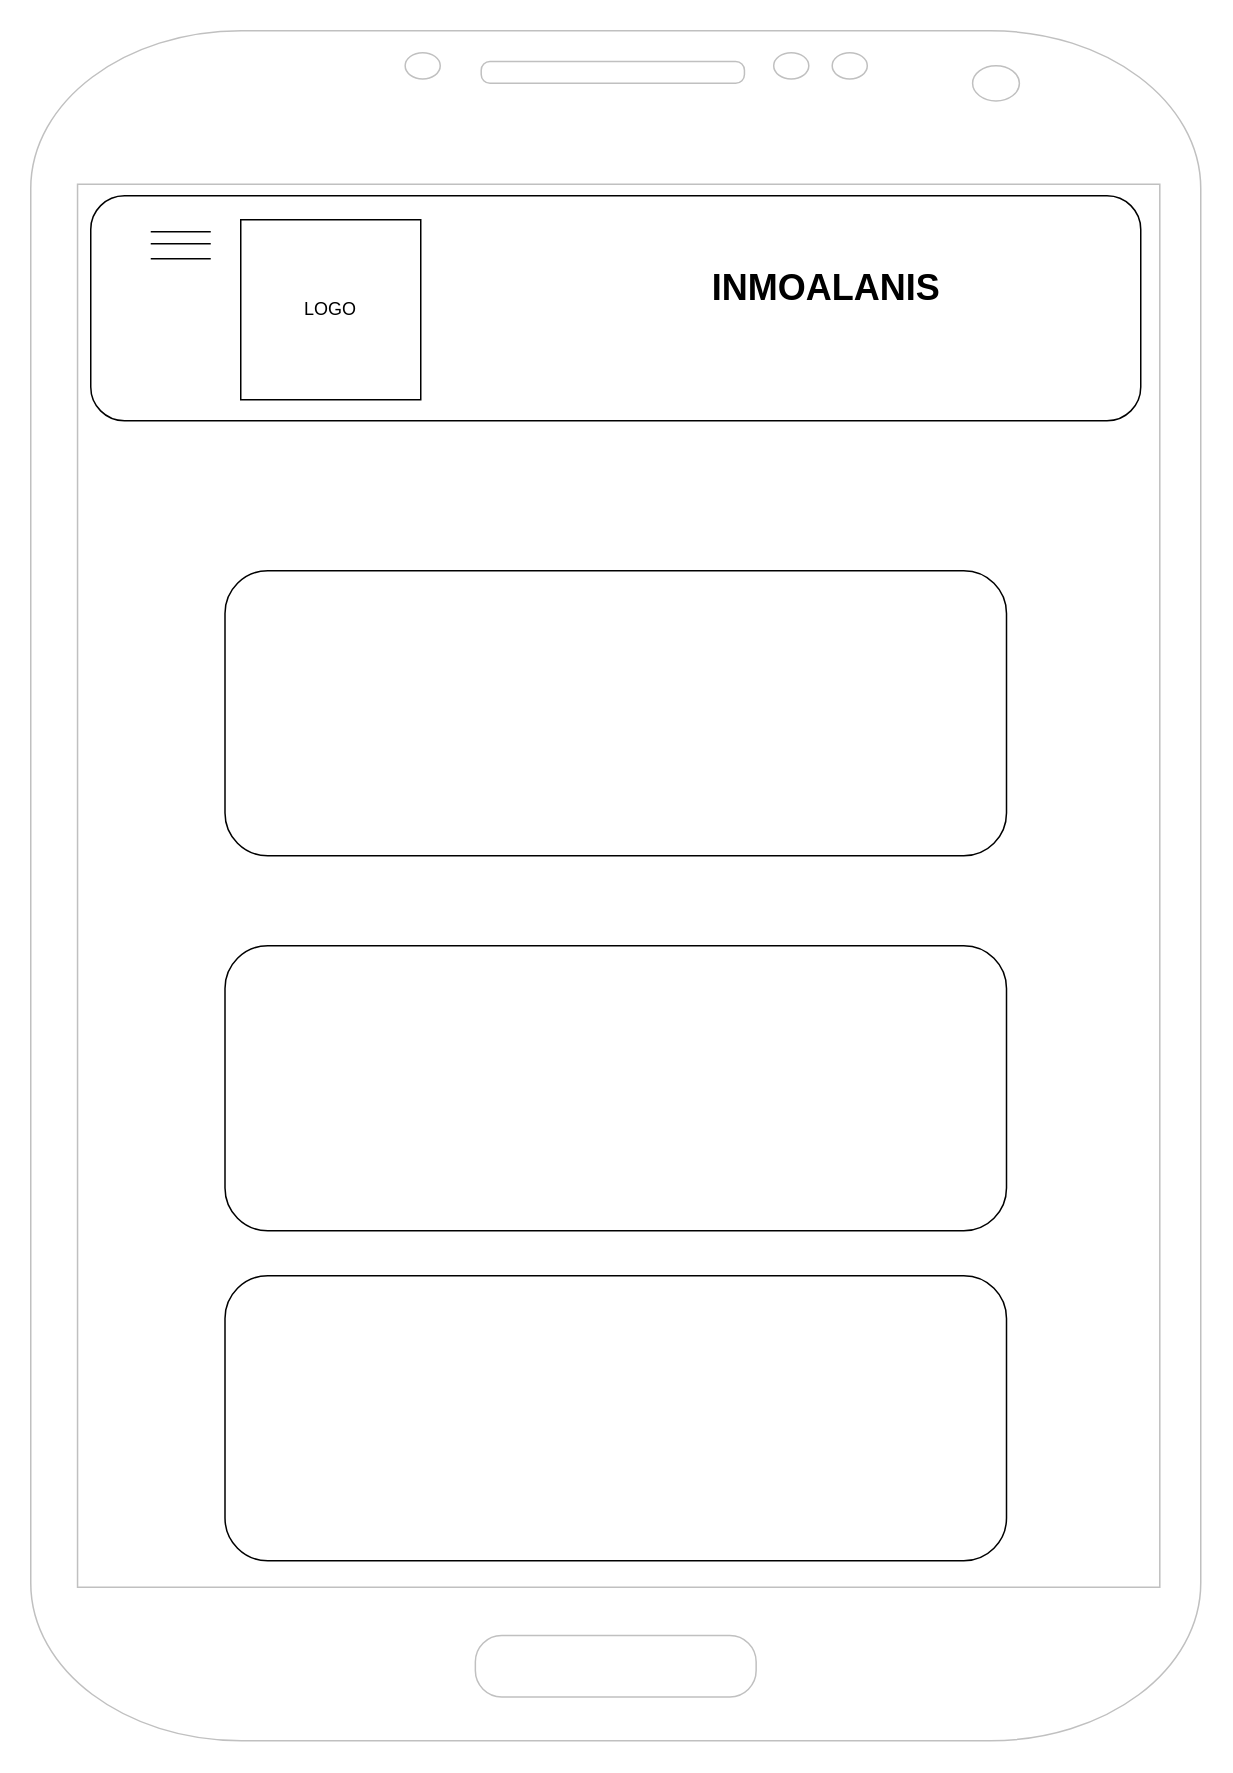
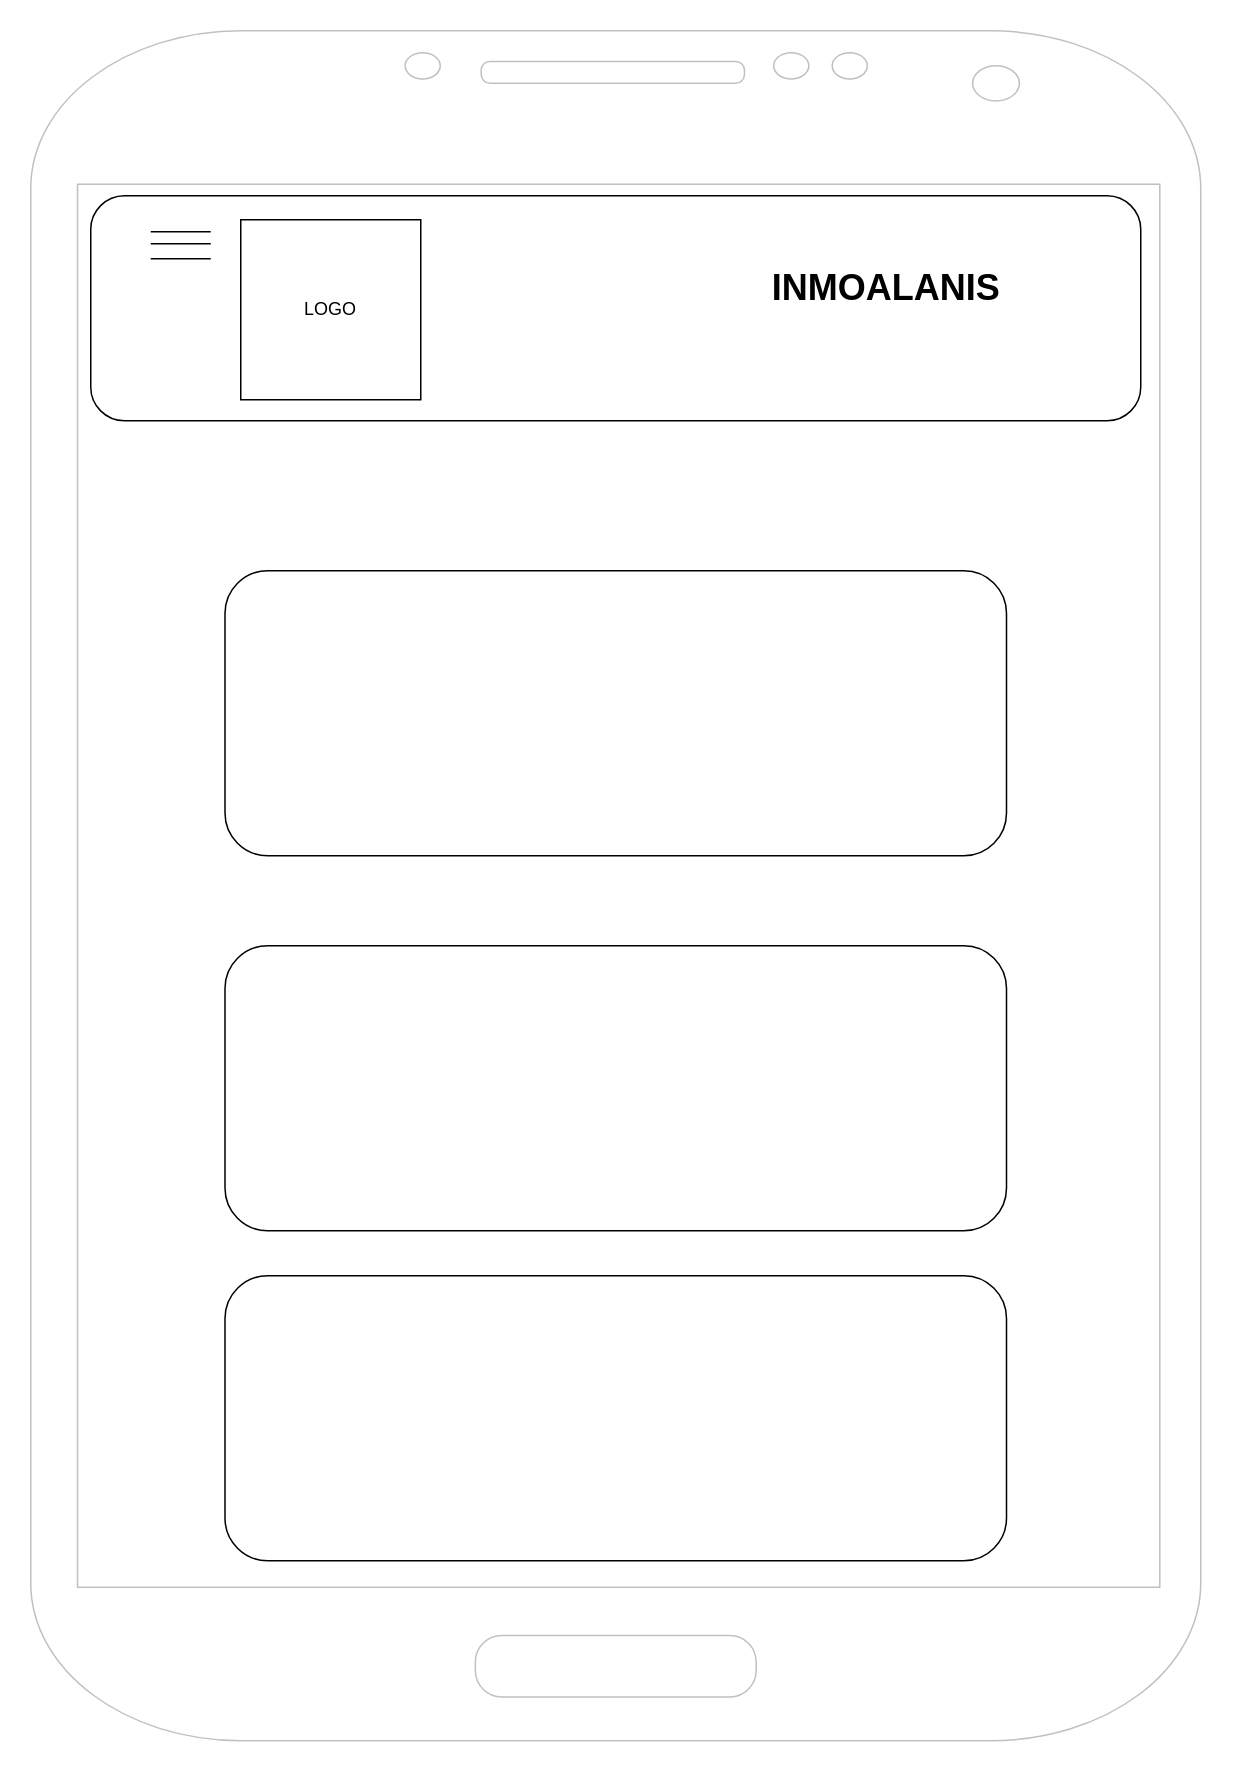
  <mxCell id="0" />
  <mxCell id="1" parent="0" />
  <mxCell id="2" value="" style="verticalLabelPosition=bottom;verticalAlign=top;html=1;shadow=0;dashed=0;strokeWidth=1;shape=mxgraph.android.phone2;strokeColor=#c0c0c0;" vertex="1" parent="1"><mxGeometry x="20" y="20" width="780" height="1140" as="geometry" /></mxCell>
  <mxCell id="3" value="" style="rounded=1;whiteSpace=wrap;html=1;" vertex="1" parent="1"><mxGeometry x="149.5" y="850" width="521" height="190" as="geometry" /></mxCell>
  <mxCell id="4" value="" style="rounded=1;whiteSpace=wrap;html=1;" vertex="1" parent="1"><mxGeometry x="60" y="130" width="700" height="150" as="geometry" /></mxCell>
  <mxCell id="5" value="" style="rounded=1;whiteSpace=wrap;html=1;align=left;" vertex="1" parent="1"><mxGeometry x="149.5" y="380" width="521" height="190" as="geometry" /></mxCell>
  <mxCell id="6" value="" style="rounded=1;whiteSpace=wrap;html=1;" vertex="1" parent="1"><mxGeometry x="149.5" y="630" width="521" height="190" as="geometry" /></mxCell>
  <mxCell id="7" value="" style="line;strokeWidth=1;fillColor=none;align=left;verticalAlign=middle;spacingTop=-1;spacingLeft=3;spacingRight=3;rotatable=0;labelPosition=right;points=[];portConstraint=eastwest;strokeColor=inherit;" vertex="1" parent="1"><mxGeometry x="100" y="140" width="40" height="28" as="geometry" /></mxCell>
  <mxCell id="8" value="" style="line;strokeWidth=1;fillColor=none;align=left;verticalAlign=middle;spacingTop=-1;spacingLeft=3;spacingRight=3;rotatable=0;labelPosition=right;points=[];portConstraint=eastwest;strokeColor=inherit;" vertex="1" parent="1"><mxGeometry x="100" y="148" width="40" height="28" as="geometry" /></mxCell>
  <mxCell id="9" value="" style="line;strokeWidth=1;fillColor=none;align=left;verticalAlign=middle;spacingTop=-1;spacingLeft=3;spacingRight=3;rotatable=0;labelPosition=right;points=[];portConstraint=eastwest;strokeColor=inherit;" vertex="1" parent="1"><mxGeometry x="100" y="158" width="40" height="28" as="geometry" /></mxCell>
- <mxCell id="10" value="INMOALANIS&lt;div&gt;&lt;br&gt;&lt;/div&gt;" style="text;strokeColor=none;fillColor=none;html=1;fontSize=24;fontStyle=1;verticalAlign=middle;align=center;" vertex="1" parent="1"><mxGeometry x="420" y="176" width="260" height="60" as="geometry" /></mxCell>
+ <mxCell id="10" value="INMOALANIS&lt;div&gt;&lt;br&gt;&lt;/div&gt;" style="text;strokeColor=none;fillColor=none;html=1;fontSize=24;fontStyle=1;verticalAlign=middle;align=center;" vertex="1" parent="1"><mxGeometry x="460" y="176" width="260" height="60" as="geometry" /></mxCell>
  <mxCell id="11" value="LOGO" style="whiteSpace=wrap;html=1;aspect=fixed;" vertex="1" parent="1"><mxGeometry x="160" y="146" width="120" height="120" as="geometry" /></mxCell>
